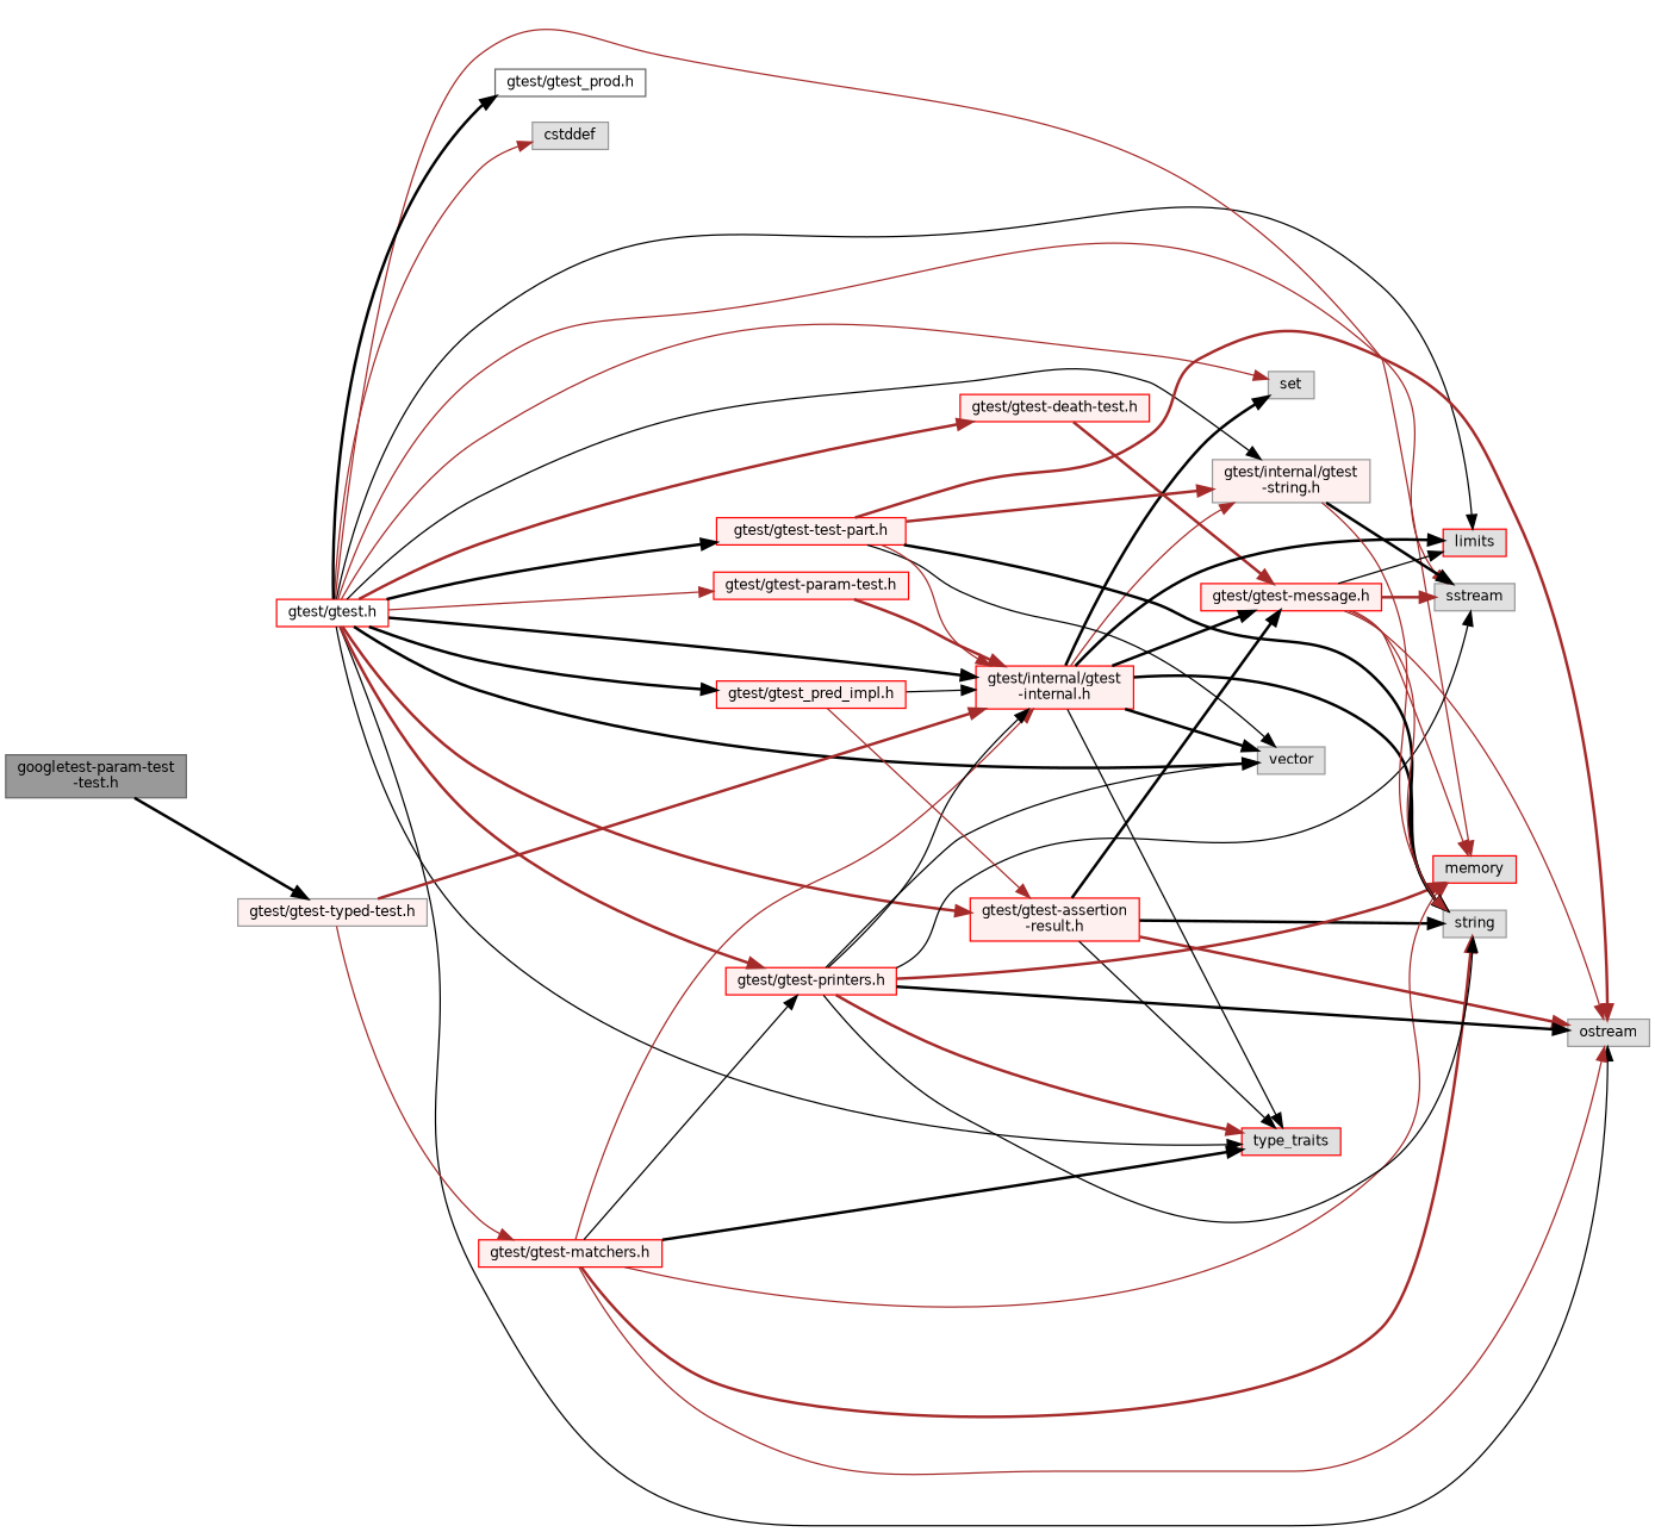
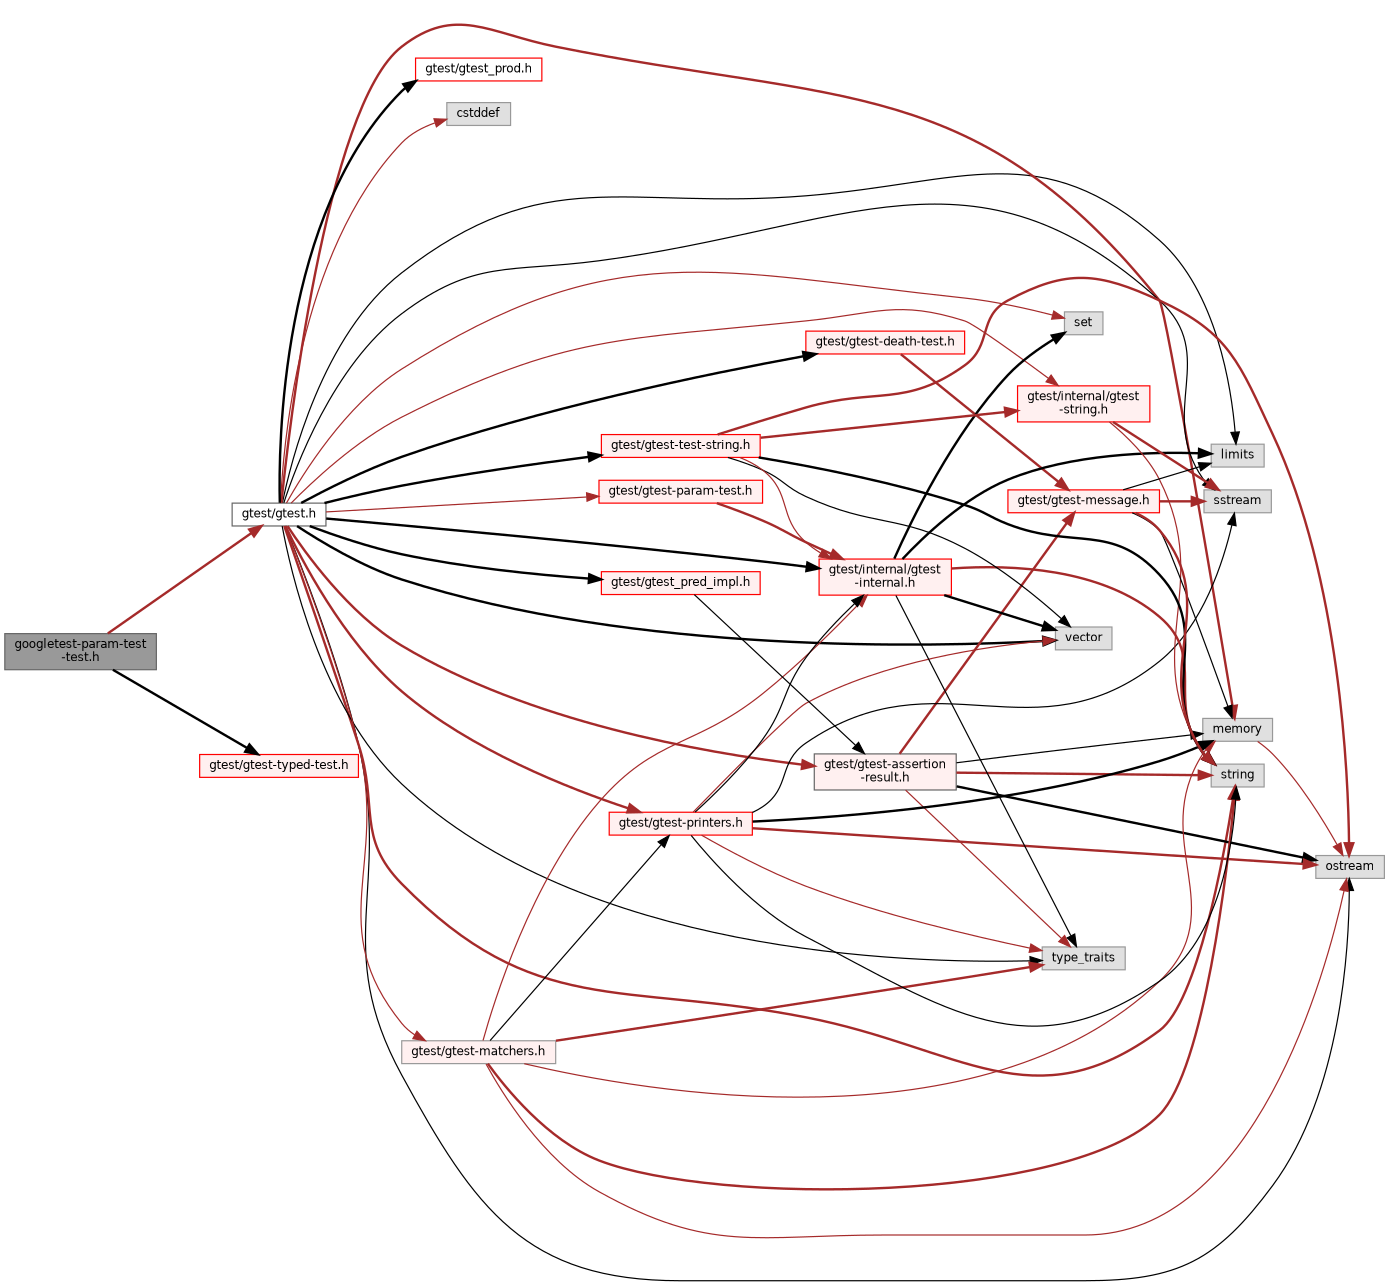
  digraph {
    rankdir=LR
    node [color=red fillcolor="#FFF0F0" fontname=Helvetica fontsize=10 shape=box style=filled]
    edge [color=brown fontname=Helvetica fontsize=10 labelfontname=Helvetica labelfontsize=10 style=bold]
    n1 [color=gray40 fillcolor=grey60 fontcolor=black height=0.2 label="googletest-param-test\l-test.h" width=0.4]
-   n2 [fillcolor=white height=0.2 label="gtest/gtest.h" width=0.4]
-   n3 [color=grey60 height=0.2 label="gtest/gtest-typed-test.h" width=0.4]
+   n2 [color=grey40 fillcolor=white height=0.2 label="gtest/gtest.h" width=0.4]
+   n3 [height=0.2 label="gtest/gtest-typed-test.h" width=0.4]
    n4 [color=grey60 fillcolor="#E0E0E0" height=0.2 label=cstddef width=0.4]
-   n5 [fillcolor="#E0E0E0" height=0.2 label=limits width=0.4]
-   n6 [fillcolor="#E0E0E0" height=0.2 label=memory width=0.4]
+   n5 [color=grey60 fillcolor="#E0E0E0" height=0.2 label=limits width=0.4]
+   n6 [color=grey60 fillcolor="#E0E0E0" height=0.2 label=memory width=0.4]
    n7 [color=grey60 fillcolor="#E0E0E0" height=0.2 label=ostream width=0.4]
    n8 [color=grey60 fillcolor="#E0E0E0" height=0.2 label=set width=0.4]
    n9 [color=grey60 fillcolor="#E0E0E0" height=0.2 label=sstream width=0.4]
    n10 [color=grey60 fillcolor="#E0E0E0" height=0.2 label=string width=0.4]
-   n11 [fillcolor="#E0E0E0" height=0.2 label=type_traits width=0.4]
+   n11 [color=grey60 fillcolor="#E0E0E0" height=0.2 label=type_traits width=0.4]
    n12 [color=grey60 fillcolor="#E0E0E0" height=0.2 label=vector width=0.4]
-   n13 [height=0.2 label="gtest/gtest-assertion\l-result.h" width=0.4]
+   n13 [color=grey40 height=0.2 label="gtest/gtest-assertion\l-result.h" width=0.4]
    n14 [height=0.2 label="gtest/gtest-death-test.h" width=0.4]
-   n15 [height=0.2 label="gtest/gtest-matchers.h" width=0.4]
+   n15 [color=grey60 height=0.2 label="gtest/gtest-matchers.h" width=0.4]
    n16 [height=0.2 label="gtest/gtest-printers.h" width=0.4]
    n17 [height=0.2 label="gtest/internal/gtest\l-internal.h" width=0.4]
-   n18 [color=grey60 height=0.2 label="gtest/internal/gtest\l-string.h" width=0.4]
+   n18 [height=0.2 label="gtest/internal/gtest\l-string.h" width=0.4]
    n19 [height=0.2 label="gtest/gtest-param-test.h" width=0.4]
-   n20 [height=0.2 label="gtest/gtest-test-part.h" width=0.4]
+   n20 [height=0.2 label="gtest/gtest-test-string.h" width=0.4]
    n21 [height=0.2 label="gtest/gtest_pred_impl.h" width=0.4]
-   n22 [color=grey40 fillcolor=white height=0.2 label="gtest/gtest_prod.h" width=0.4]
+   n22 [fillcolor=white height=0.2 label="gtest/gtest_prod.h" width=0.4]
    n23 [height=0.2 label="gtest/gtest-message.h" width=0.4]
+   n1 -> n2
    n1 -> n3 [color=black]
    n2 -> n4 [style=solid]
    n2 -> n5 [color=black style=solid]
-   n2 -> n6 [style=solid]
+   n2 -> n6
    n2 -> n7 [color=black style=solid]
    n2 -> n8 [style=solid]
-   n2 -> n9 [style=solid]
+   n2 -> n9 [color=black style=solid]
+   n2 -> n10
    n2 -> n11 [color=black style=solid]
    n2 -> n12 [color=black]
    n2 -> n13
-   n2 -> n14
-   n3 -> n15 [style=solid]
+   n2 -> n14 [color=black]
+   n2 -> n15 [style=solid]
    n2 -> n16
    n2 -> n17 [color=black]
-   n2 -> n18 [color=black style=solid]
+   n2 -> n18 [style=solid]
    n2 -> n19 [style=solid]
    n2 -> n20 [color=black]
    n2 -> n21 [color=black]
    n2 -> n22 [color=black]
-   n3 -> n17
-   n13 -> n7
-   n13 -> n10 [color=black]
-   n13 -> n11 [color=black style=solid]
-   n13 -> n23 [color=black]
+   n13 -> n6 [color=black style=solid]
+   n13 -> n7 [color=black]
+   n13 -> n10
+   n13 -> n11 [style=solid]
+   n13 -> n23
    n14 -> n23
    n15 -> n6 [style=solid]
    n15 -> n7 [style=solid]
    n15 -> n10
-   n15 -> n11 [color=black]
+   n15 -> n11
    n15 -> n16 [color=black style=solid]
    n15 -> n17 [style=solid]
-   n16 -> n6
-   n16 -> n7 [color=black]
+   n16 -> n6 [color=black]
+   n16 -> n7
    n16 -> n9 [color=black style=solid]
    n16 -> n10 [color=black style=solid]
-   n16 -> n11
-   n16 -> n12 [color=black style=solid]
+   n16 -> n11 [style=solid]
+   n16 -> n12 [style=solid]
    n16 -> n17 [color=black style=solid]
    n17 -> n5 [color=black]
    n17 -> n8 [color=black]
-   n17 -> n10 [color=black]
+   n17 -> n10
    n17 -> n11 [color=black style=solid]
    n17 -> n12 [color=black]
-   n17 -> n18 [style=solid]
-   n17 -> n23 [color=black]
-   n18 -> n9 [color=black]
+   n18 -> n9
    n18 -> n10 [style=solid]
    n19 -> n17
    n20 -> n7
    n20 -> n10 [color=black]
    n20 -> n12 [color=black style=solid]
    n20 -> n17 [style=solid]
    n20 -> n18
-   n21 -> n13 [style=solid]
-   n21 -> n17 [color=black style=solid]
+   n21 -> n13 [color=black style=solid]
    n23 -> n5 [color=black style=solid]
-   n23 -> n6 [style=solid]
-   n23 -> n7 [style=solid]
+   n23 -> n6 [color=black style=solid]
+   n6 -> n7 [style=solid]
    n23 -> n9
-   n23 -> n10 [style=solid]
+   n23 -> n10
  }
